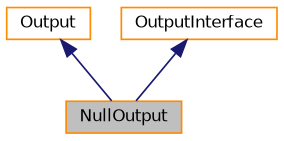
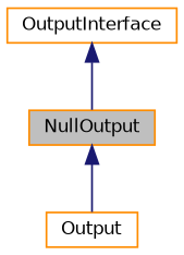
  digraph {
    node [color=darkorange fillcolor=white fontname=Helvetica fontsize=10 shape=record style=filled]
    edge [color=midnightblue dir=back fontname=Helvetica fontsize=10 labelfontname=Helvetica labelfontsize=10 style=solid]
    n1 [fillcolor=grey75 fontcolor=black height=0.2 label=NullOutput width=0.4]
    n2 [height=0.2 label=Output width=0.4]
    n3 [height=0.2 label=OutputInterface width=0.4]
-   n2 -> n1
+   n1 -> n2
    n3 -> n1
  }
